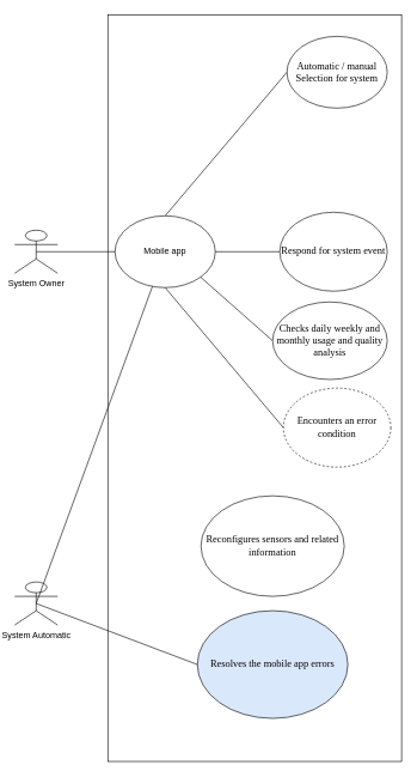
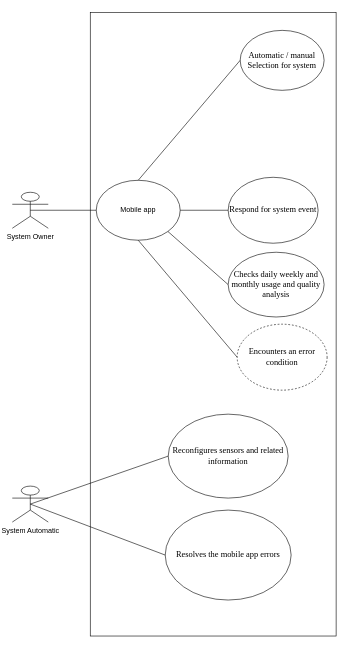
  <mxCell id="0" />
  <mxCell id="1" parent="0" />
  <mxCell id="2" value="System Owner" style="shape=umlActor;verticalLabelPosition=bottom;labelBackgroundColor=#ffffff;verticalAlign=top;html=1;outlineConnect=0;" parent="1" vertex="1"><mxGeometry x="20" y="320" width="60" height="60" as="geometry" /></mxCell>
  <mxCell id="3" value="" style="rounded=0;whiteSpace=wrap;html=1;" parent="1" vertex="1"><mxGeometry x="150" y="20" width="410" height="1040" as="geometry" /></mxCell>
  <mxCell id="4" value="&lt;font face=&quot;Times New Roman&quot; style=&quot;font-size: 14px&quot;&gt;Automatic / manual&lt;br&gt;Selection for system&lt;/font&gt;" style="ellipse;whiteSpace=wrap;html=1;" parent="1" vertex="1"><mxGeometry x="400" y="50" width="140" height="100" as="geometry" /></mxCell>
  <mxCell id="5" value="Mobile app" style="ellipse;whiteSpace=wrap;html=1;" parent="1" vertex="1"><mxGeometry x="160" y="300" width="140" height="100" as="geometry" /></mxCell>
- <mxCell id="6" value="&lt;font face=&quot;Times New Roman&quot; style=&quot;font-size: 14px&quot;&gt;Respond for system event&lt;/font&gt;" style="ellipse;whiteSpace=wrap;html=1;" parent="1" vertex="1"><mxGeometry x="390" y="295" width="150" height="110" as="geometry" /></mxCell>
+ <mxCell id="6" value="&lt;font face=&quot;Times New Roman&quot; style=&quot;font-size: 14px&quot;&gt;Respond for system event&lt;/font&gt;" style="ellipse;whiteSpace=wrap;html=1;" parent="1" vertex="1"><mxGeometry x="380" y="295" width="150" height="110" as="geometry" /></mxCell>
  <mxCell id="7" value="" style="endArrow=none;html=1;entryX=0;entryY=0.5;entryDx=0;entryDy=0;exitX=0.5;exitY=0;exitDx=0;exitDy=0;" parent="1" source="5" target="4" edge="1"><mxGeometry width="50" height="50" relative="1" as="geometry"><mxPoint x="260" y="170" as="sourcePoint" /><mxPoint x="310" y="120" as="targetPoint" /></mxGeometry></mxCell>
  <mxCell id="8" value="" style="endArrow=none;html=1;exitX=1;exitY=0.5;exitDx=0;exitDy=0;entryX=0;entryY=0.5;entryDx=0;entryDy=0;" parent="1" source="5" target="6" edge="1"><mxGeometry width="50" height="50" relative="1" as="geometry"><mxPoint x="270" y="300" as="sourcePoint" /><mxPoint x="360" y="389" as="targetPoint" /></mxGeometry></mxCell>
  <mxCell id="9" value="&lt;font face=&quot;Times New Roman&quot; style=&quot;font-size: 14px&quot;&gt;Checks daily weekly and monthly usage and quality analysis&lt;/font&gt;" style="ellipse;whiteSpace=wrap;html=1;" parent="1" vertex="1"><mxGeometry x="380" y="420" width="160" height="108" as="geometry" /></mxCell>
  <mxCell id="10" value="" style="endArrow=none;html=1;exitX=0;exitY=0.5;exitDx=0;exitDy=0;entryX=1;entryY=1;entryDx=0;entryDy=0;" parent="1" source="9" target="5" edge="1"><mxGeometry width="50" height="50" relative="1" as="geometry"><mxPoint x="290" y="420" as="sourcePoint" /><mxPoint x="290" y="376" as="targetPoint" /></mxGeometry></mxCell>
  <mxCell id="11" value="&lt;font style=&quot;font-size: 14px&quot; face=&quot;Times New Roman&quot;&gt;Encounters an error condition&lt;/font&gt;" style="ellipse;whiteSpace=wrap;html=1;dashed=1;" parent="1" vertex="1"><mxGeometry x="395" y="540" width="150" height="110" as="geometry" /></mxCell>
  <mxCell id="12" value="" style="endArrow=none;html=1;exitX=0;exitY=0.5;exitDx=0;exitDy=0;entryX=0.5;entryY=1;entryDx=0;entryDy=0;" parent="1" source="11" target="5" edge="1"><mxGeometry width="50" height="50" relative="1" as="geometry"><mxPoint x="200" y="470" as="sourcePoint" /><mxPoint x="250" y="420" as="targetPoint" /></mxGeometry></mxCell>
  <mxCell id="13" value="" style="endArrow=none;html=1;entryX=0.5;entryY=0.5;entryDx=0;entryDy=0;entryPerimeter=0;exitX=0;exitY=0.5;exitDx=0;exitDy=0;" parent="1" source="5" target="2" edge="1"><mxGeometry width="50" height="50" relative="1" as="geometry"><mxPoint x="10" y="870" as="sourcePoint" /><mxPoint x="60" y="820" as="targetPoint" /></mxGeometry></mxCell>
  <mxCell id="14" value="System Automatic" style="shape=umlActor;verticalLabelPosition=bottom;labelBackgroundColor=#ffffff;verticalAlign=top;html=1;outlineConnect=0;" parent="1" vertex="1"><mxGeometry x="20" y="810" width="60" height="60" as="geometry" /></mxCell>
  <mxCell id="15" value="&lt;font style=&quot;font-size: 14px&quot; face=&quot;Times New Roman&quot;&gt;Reconfigures sensors and related information&lt;/font&gt;" style="ellipse;whiteSpace=wrap;html=1;" parent="1" vertex="1"><mxGeometry x="280" y="690" width="200" height="140" as="geometry" /></mxCell>
- <mxCell id="16" value="&lt;font style=&quot;font-size: 14px&quot; face=&quot;Times New Roman&quot;&gt;Resolves the mobile app errors&lt;/font&gt;" style="ellipse;whiteSpace=wrap;html=1;fillColor=#dae8fc;" parent="1" vertex="1"><mxGeometry x="275" y="850" width="210" height="150" as="geometry" /></mxCell>
- <mxCell id="17" value="" style="endArrow=none;html=1;exitX=0.5;exitY=0.5;exitDx=0;exitDy=0;exitPerimeter=0;" parent="1" source="14" target="5" edge="1"><mxGeometry width="50" height="50" relative="1" as="geometry"><mxPoint x="0" y="1130" as="sourcePoint" /><mxPoint x="50" y="1080" as="targetPoint" /></mxGeometry></mxCell>
+ <mxCell id="16" value="&lt;font style=&quot;font-size: 14px&quot; face=&quot;Times New Roman&quot;&gt;Resolves the mobile app errors&lt;/font&gt;" style="ellipse;whiteSpace=wrap;html=1;" parent="1" vertex="1"><mxGeometry x="275" y="850" width="210" height="150" as="geometry" /></mxCell>
+ <mxCell id="17" value="" style="endArrow=none;html=1;exitX=0.5;exitY=0.5;exitDx=0;exitDy=0;exitPerimeter=0;entryX=0;entryY=0.5;entryDx=0;entryDy=0;" parent="1" source="14" target="15" edge="1"><mxGeometry width="50" height="50" relative="1" as="geometry"><mxPoint x="0" y="1130" as="sourcePoint" /><mxPoint x="50" y="1080" as="targetPoint" /></mxGeometry></mxCell>
  <mxCell id="18" value="" style="endArrow=none;html=1;exitX=0.5;exitY=0.5;exitDx=0;exitDy=0;exitPerimeter=0;entryX=0;entryY=0.5;entryDx=0;entryDy=0;" parent="1" source="14" target="16" edge="1"><mxGeometry width="50" height="50" relative="1" as="geometry"><mxPoint x="-10" y="1130" as="sourcePoint" /><mxPoint x="40" y="1080" as="targetPoint" /></mxGeometry></mxCell>
